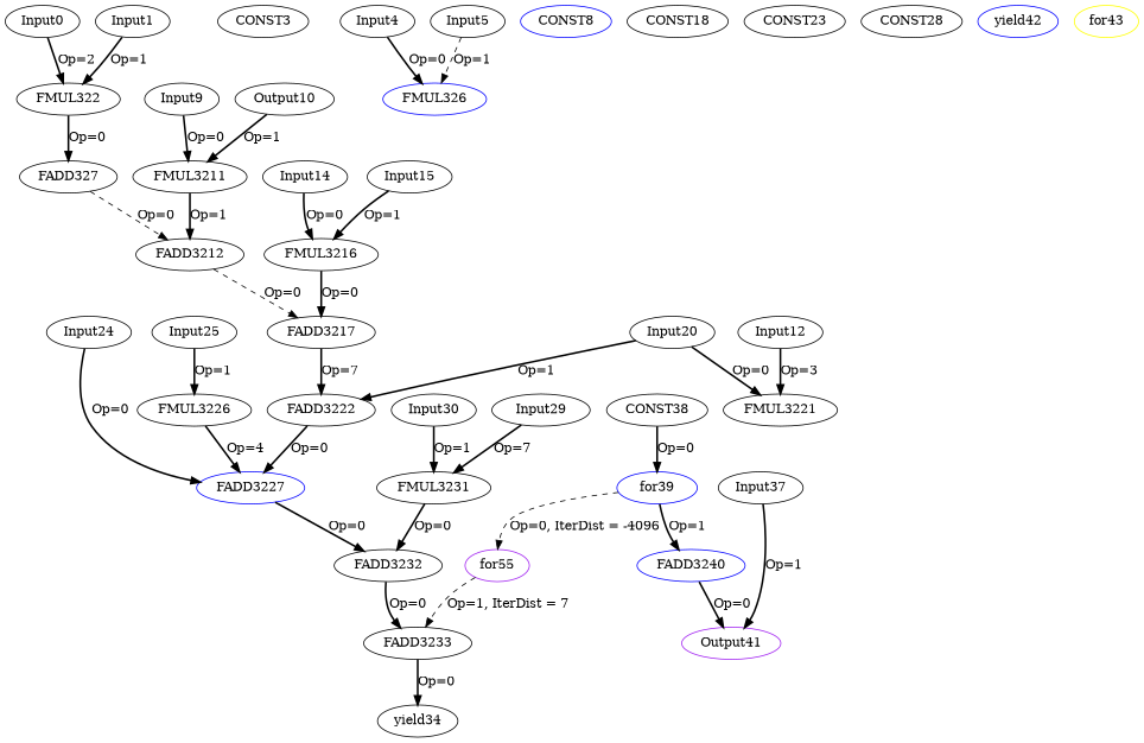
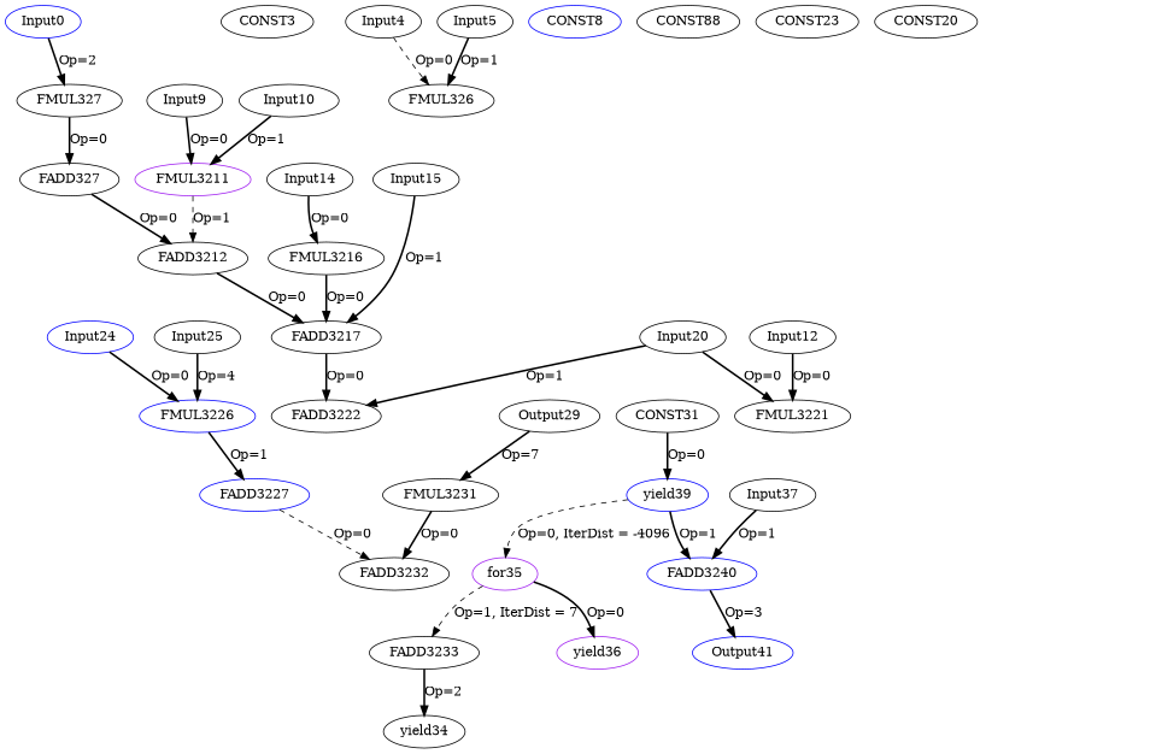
  digraph {
    node [color=black opcode=Input]
    edge [color=black operand=0 style=bold]
-   Input0 [offset="0,0" pattern="144,7,144,3,-2876,29" ref_name=conv2d_kernel_0_1]
-   FMUL322 [opcode=FMUL32]
+   Input0 [color=blue offset="0,0" pattern="144,7,144,3,-2876,29" ref_name=conv2d_kernel_0_1]
+   FMUL322 [opcode=FMUL32 label=FMUL327]
    FADD327 [opcode=FADD32]
-   Input1 [offset="0,0" pattern="28,7,28,3,-560,29" ref_name=conv2d_kernel_0_2]
    FADD3212 [opcode=FADD32]
    CONST3 [opcode=CONST]
    Input4 [offset="0,4" pattern="144,7,144,3,-2876,29" ref_name=conv2d_kernel_0_1]
-   FMUL326 [color=blue opcode=FMUL32]
+   FMUL326 [opcode=FMUL32]
    Input5 [offset="0,4" pattern="28,7,28,3,-560,29" ref_name=conv2d_kernel_0_2]
    FADD3217 [opcode=FADD32]
    CONST8 [color=blue opcode=CONST]
    Input9 [offset="0,8" pattern="144,7,144,3,-2876,29" ref_name=conv2d_kernel_0_1]
-   FMUL3211 [opcode=FMUL32]
-   Input10 [offset="0,8" pattern="28,7,28,3,-560,29" ref_name=conv2d_kernel_0_2 label=Output10]
+   FMUL3211 [color=purple opcode=FMUL32]
+   Input10 [offset="0,8" pattern="28,7,28,3,-560,29" ref_name=conv2d_kernel_0_2]
    FADD3222 [opcode=FADD32]
    Input14 [offset="0,12" pattern="144,7,144,3,-2876,29" ref_name=conv2d_kernel_0_1]
    FMUL3216 [opcode=FMUL32]
    Input15 [offset="0,12" pattern="28,7,28,3,-560,29" ref_name=conv2d_kernel_0_2]
    FADD3227 [color=blue opcode=FADD32]
-   CONST18 [opcode=CONST]
+   CONST18 [opcode=CONST label=CONST88]
    n21 [label=Input12 offset="0,16" pattern="144,7,144,3,-2876,29" ref_name=conv2d_kernel_0_1]
    FMUL3221 [opcode=FMUL32]
    Input20 [offset="0,16" pattern="28,7,28,3,-560,29" ref_name=conv2d_kernel_0_2]
    FADD3232 [opcode=FADD32]
    CONST23 [opcode=CONST]
-   Input24 [offset="0,20" pattern="144,7,144,3,-2876,29" ref_name=conv2d_kernel_0_1]
-   FMUL3226 [opcode=FMUL32]
+   Input24 [color=blue offset="0,20" pattern="144,7,144,3,-2876,29" ref_name=conv2d_kernel_0_1]
+   FMUL3226 [color=blue opcode=FMUL32]
    Input25 [offset="0,20" pattern="28,7,28,3,-560,29" ref_name=conv2d_kernel_0_2]
    FADD3233 [opcode=FADD32]
-   CONST28 [opcode=CONST]
-   Input29 [offset="0,24" pattern="144,7,144,3,-2876,29" ref_name=conv2d_kernel_0_1]
+   CONST28 [opcode=CONST label=CONST20]
+   Input29 [offset="0,24" pattern="144,7,144,3,-2876,29" ref_name=conv2d_kernel_0_1 label=Output29]
    FMUL3231 [opcode=FMUL32]
-   Input30 [offset="0,24" pattern="28,7,28,3,-560,29" ref_name=conv2d_kernel_0_2]
    yield34 [opcode=yield]
-   for35 [color=purple opcode=for label=for55]
+   for35 [color=purple opcode=for]
+   yield36 [color=purple opcode=yield]
    Input37 [offset="0,0" pattern="0,7,0,3,4,29" ref_name=conv2d_kernel_0_0]
    FADD3240 [color=blue opcode=FADD32]
-   Output41 [color=purple offset="0,0" opcode=Output pattern="0,7,0,3,4,29" ref_name=conv2d_kernel_0_3]
-   CONST38 [opcode=CONST value="0x00000000"]
-   for39 [color=blue opcode=for]
-   yield42 [color=blue opcode=yield]
-   for43 [color=yellow opcode=for]
+   Output41 [color=blue offset="0,0" opcode=Output pattern="0,7,0,3,4,29" ref_name=conv2d_kernel_0_3]
+   CONST38 [opcode=CONST value="0x00000000" label=CONST31]
+   for39 [color=blue opcode=for label=yield39]
    Input0 -> FMUL322 [label="Op=2"]
    FMUL322 -> FADD327 [label="Op=0"]
-   FADD327 -> FADD3212 [label="Op=0" style=dashed]
-   Input1 -> FMUL322 [label="Op=1" operand=1]
-   FADD3212 -> FADD3217 [label="Op=0" style=dashed]
-   Input4 -> FMUL326 [label="Op=0"]
-   Input5 -> FMUL326 [label="Op=1" operand=1 style=dashed]
-   FADD3217 -> FADD3222 [label="Op=7"]
+   FADD327 -> FADD3212 [label="Op=0"]
+   FADD3212 -> FADD3217 [label="Op=0"]
+   Input4 -> FMUL326 [label="Op=0" style=dashed]
+   Input5 -> FMUL326 [label="Op=1" operand=1]
+   FADD3217 -> FADD3222 [label="Op=0"]
    Input9 -> FMUL3211 [label="Op=0"]
-   FMUL3211 -> FADD3212 [label="Op=1" operand=1]
+   FMUL3211 -> FADD3212 [label="Op=1" operand=1 style=dashed]
    Input10 -> FMUL3211 [label="Op=1" operand=1]
-   FADD3222 -> FADD3227 [label="Op=0"]
    Input14 -> FMUL3216 [label="Op=0"]
    FMUL3216 -> FADD3217 [label="Op=0" operand=1]
-   Input15 -> FMUL3216 [label="Op=1" operand=1]
-   FADD3227 -> FADD3232 [label="Op=0"]
-   n21 -> FMUL3221 [label="Op=3"]
+   Input15 -> FADD3217 [label="Op=1" operand=1]
+   FADD3227 -> FADD3232 [label="Op=0" style=dashed]
+   n21 -> FMUL3221 [label="Op=0"]
    Input20 -> FADD3222 [label="Op=1" operand=1]
    Input20 -> FMUL3221 [label="Op=0" operand=1]
-   FADD3232 -> FADD3233 [label="Op=0"]
-   Input24 -> FADD3227 [label="Op=0"]
-   FMUL3226 -> FADD3227 [label="Op=4" operand=1]
-   Input25 -> FMUL3226 [label="Op=1" operand=1]
-   FADD3233 -> yield34 [label="Op=0"]
+   Input24 -> FMUL3226 [label="Op=0"]
+   FMUL3226 -> FADD3227 [label="Op=1" operand=1]
+   Input25 -> FMUL3226 [label="Op=4" operand=1]
+   FADD3233 -> yield34 [label="Op=2"]
    Input29 -> FMUL3231 [label="Op=7"]
    FMUL3231 -> FADD3232 [label="Op=0" operand=1]
-   Input30 -> FMUL3231 [label="Op=1" operand=1]
    for35 -> FADD3233 [iterdist=0 label="Op=1, IterDist = 7" operand=1 style=dashed]
-   Input37 -> Output41 [label="Op=1" operand=1]
-   FADD3240 -> Output41 [label="Op=0"]
+   for35 -> yield36 [label="Op=0"]
+   Input37 -> FADD3240 [label="Op=1" operand=1]
+   FADD3240 -> Output41 [label="Op=3"]
    CONST38 -> for39 [label="Op=0"]
    for39 -> for35 [iterdist=-4096 label="Op=0, IterDist = -4096" style=dashed]
    for39 -> FADD3240 [label="Op=1"]
  }
